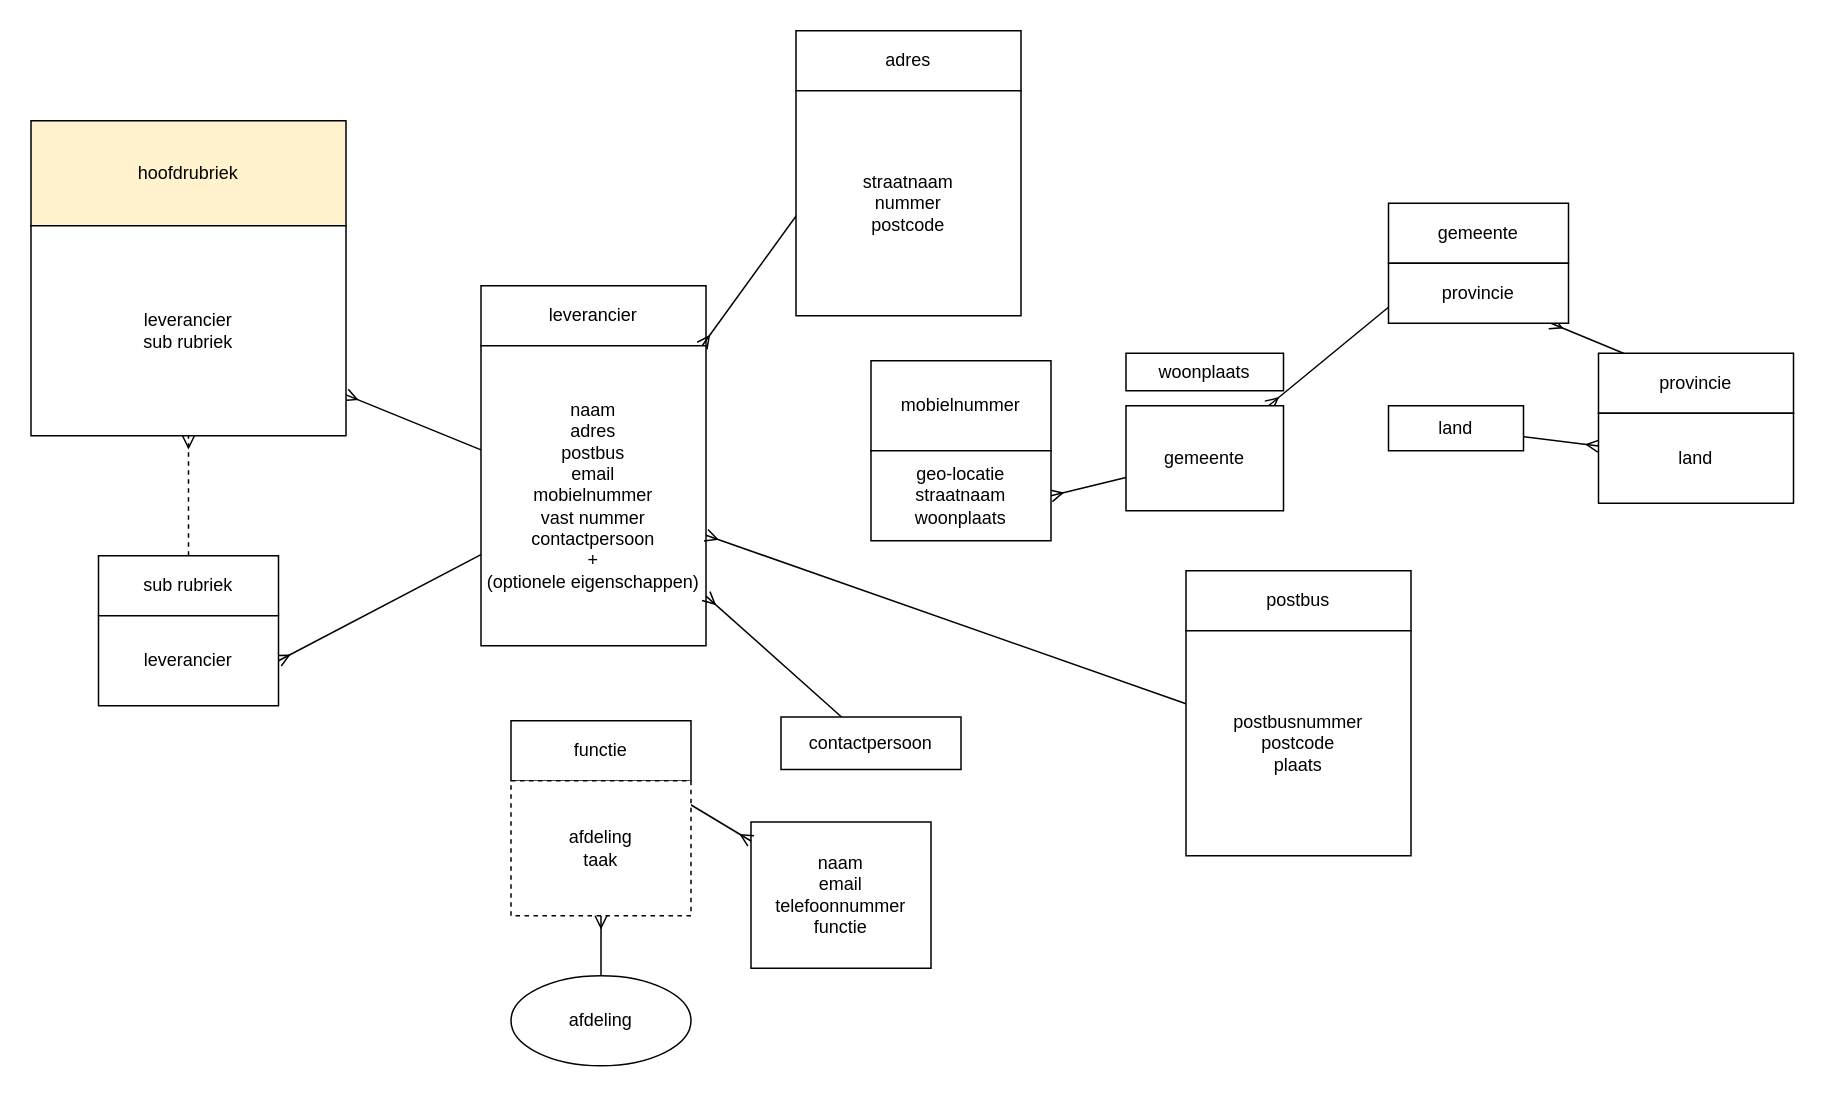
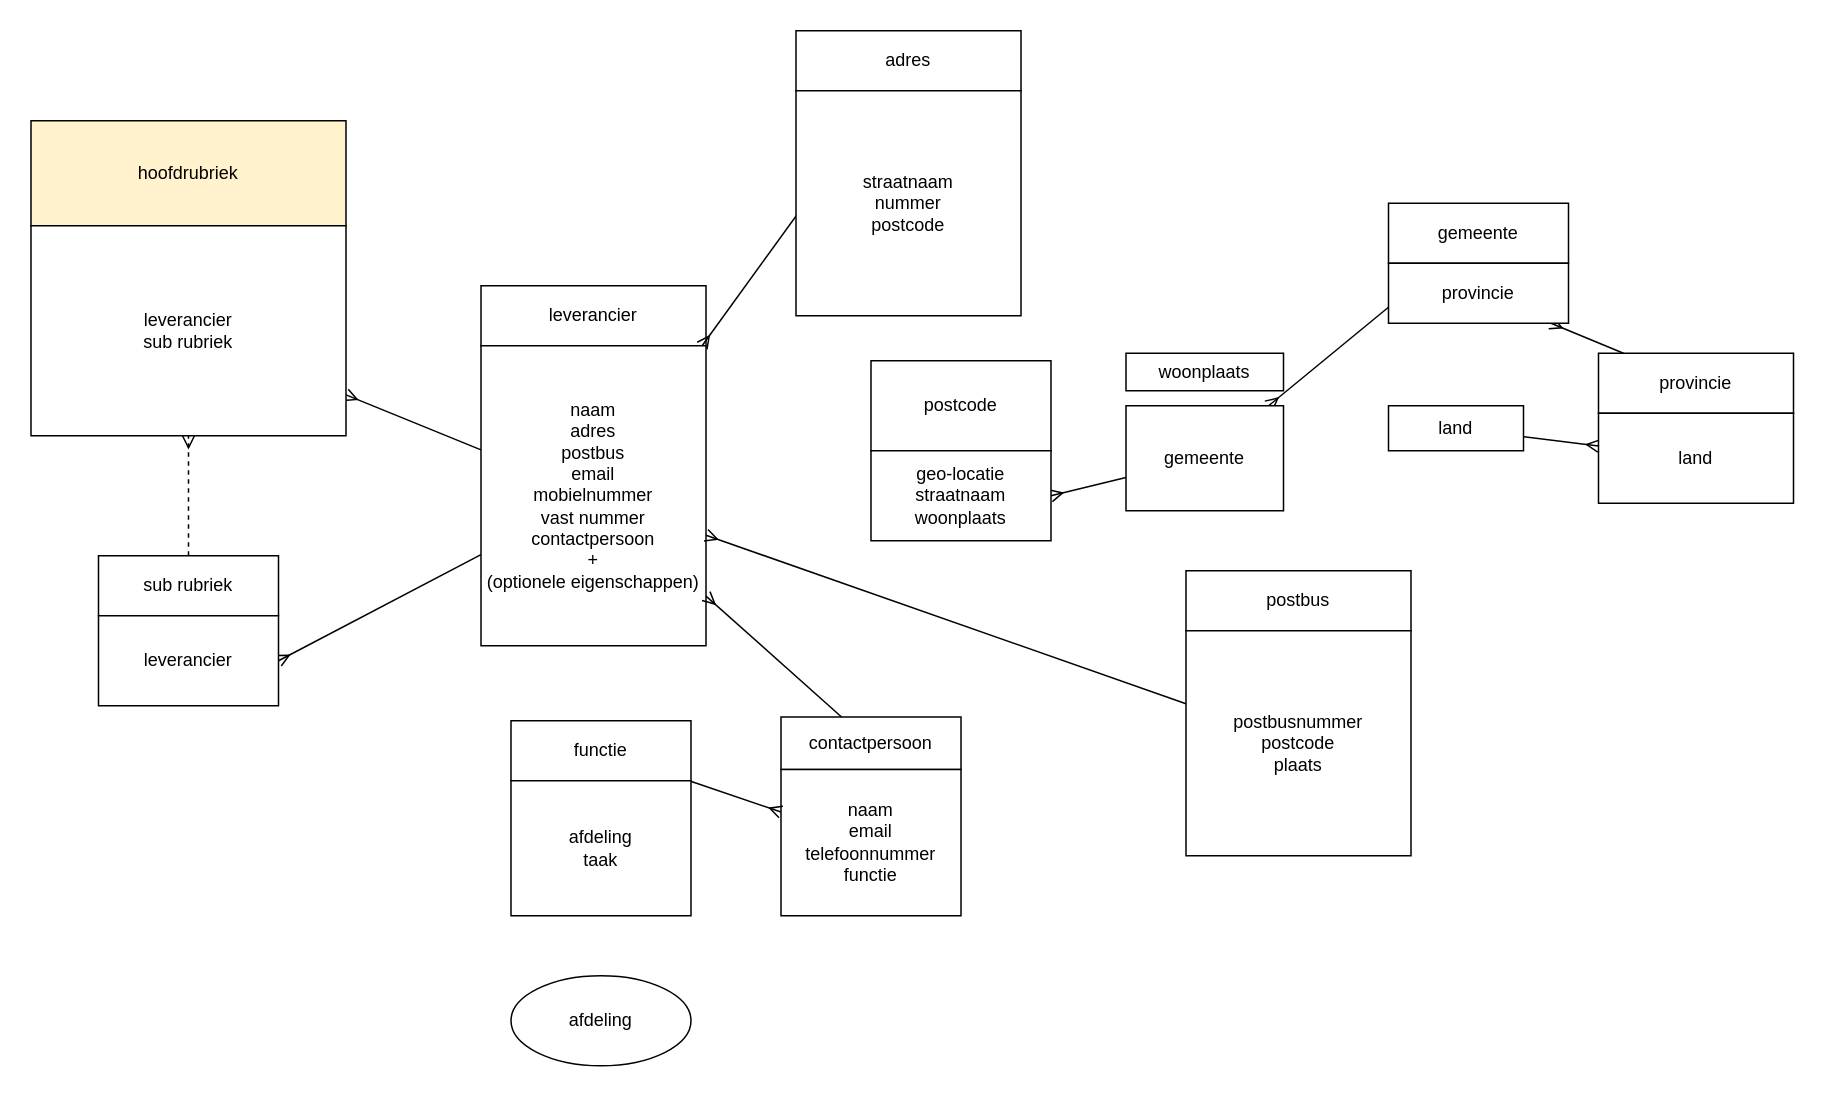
  <mxCell id="0" />
  <mxCell id="1" parent="0" />
  <mxCell id="2" value="leverancier" style="whiteSpace=wrap;html=1;" vertex="1" parent="1"><mxGeometry x="320" y="190" width="150" height="40" as="geometry" /></mxCell>
  <mxCell id="3" value="" style="edgeStyle=none;html=1;endArrow=ERmany;endFill=0;" edge="1" parent="1" source="5" target="26"><mxGeometry relative="1" as="geometry" /></mxCell>
  <mxCell id="4" value="" style="edgeStyle=none;html=1;endArrow=ERmany;endFill=0;entryX=1;entryY=0.5;entryDx=0;entryDy=0;" edge="1" parent="1" source="5" target="29"><mxGeometry relative="1" as="geometry"><mxPoint x="210" y="430" as="targetPoint" /><Array as="points" /></mxGeometry></mxCell>
  <mxCell id="5" value="naam&lt;br&gt;adres&lt;br&gt;postbus&lt;br&gt;email&lt;br&gt;mobielnummer&lt;br&gt;vast nummer&lt;br&gt;contactpersoon&lt;br&gt;+&lt;br&gt;(optionele eigenschappen)" style="whiteSpace=wrap;html=1;" vertex="1" parent="1"><mxGeometry x="320" y="230" width="150" height="200" as="geometry" /></mxCell>
  <mxCell id="6" value="" style="edgeStyle=none;html=1;endArrow=ERmany;endFill=0;" edge="1" parent="1" source="7" target="5"><mxGeometry relative="1" as="geometry" /></mxCell>
  <mxCell id="7" value="adres" style="whiteSpace=wrap;html=1;" vertex="1" parent="1"><mxGeometry x="530" y="20" width="150" height="40" as="geometry" /></mxCell>
  <mxCell id="8" value="straatnaam&lt;br&gt;nummer&lt;br&gt;postcode" style="whiteSpace=wrap;html=1;" vertex="1" parent="1"><mxGeometry x="530" y="60" width="150" height="150" as="geometry" /></mxCell>
  <mxCell id="9" value="postbus" style="whiteSpace=wrap;html=1;" vertex="1" parent="1"><mxGeometry x="790" y="380" width="150" height="40" as="geometry" /></mxCell>
  <mxCell id="10" value="" style="edgeStyle=none;html=1;endArrow=ERmany;endFill=0;" edge="1" parent="1" source="11" target="5"><mxGeometry relative="1" as="geometry" /></mxCell>
  <mxCell id="11" value="postbusnummer&lt;br&gt;postcode&lt;br&gt;plaats" style="whiteSpace=wrap;html=1;" vertex="1" parent="1"><mxGeometry x="790" y="420" width="150" height="150" as="geometry" /></mxCell>
  <mxCell id="12" value="" style="edgeStyle=none;html=1;endArrow=ERmany;endFill=0;" edge="1" parent="1" source="13" target="16"><mxGeometry relative="1" as="geometry" /></mxCell>
  <mxCell id="13" value="land" style="whiteSpace=wrap;html=1;" vertex="1" parent="1"><mxGeometry x="925" y="270" width="90" height="30" as="geometry" /></mxCell>
  <mxCell id="14" value="" style="edgeStyle=none;html=1;endArrow=ERmany;endFill=0;" edge="1" parent="1" source="15" target="19"><mxGeometry relative="1" as="geometry" /></mxCell>
  <mxCell id="15" value="provincie" style="whiteSpace=wrap;html=1;" vertex="1" parent="1"><mxGeometry x="1065" y="235" width="130" height="40" as="geometry" /></mxCell>
  <mxCell id="16" value="land" style="whiteSpace=wrap;html=1;" vertex="1" parent="1"><mxGeometry x="1065" y="275" width="130" height="60" as="geometry" /></mxCell>
  <mxCell id="17" value="" style="edgeStyle=none;html=1;endArrow=ERmany;endFill=0;" edge="1" parent="1" source="18" target="22"><mxGeometry relative="1" as="geometry" /></mxCell>
  <mxCell id="18" value="gemeente" style="whiteSpace=wrap;html=1;" vertex="1" parent="1"><mxGeometry x="925" y="135" width="120" height="40" as="geometry" /></mxCell>
  <mxCell id="19" value="provincie" style="whiteSpace=wrap;html=1;" vertex="1" parent="1"><mxGeometry x="925" y="175" width="120" height="40" as="geometry" /></mxCell>
  <mxCell id="20" value="woonplaats" style="whiteSpace=wrap;html=1;" vertex="1" parent="1"><mxGeometry x="750" y="235" width="105" height="25" as="geometry" /></mxCell>
  <mxCell id="21" style="edgeStyle=none;html=1;endArrow=ERmany;endFill=0;entryX=1;entryY=0.5;entryDx=0;entryDy=0;" edge="1" parent="1" source="22" target="24"><mxGeometry relative="1" as="geometry"><mxPoint x="750" y="390" as="targetPoint" /></mxGeometry></mxCell>
  <mxCell id="22" value="gemeente" style="whiteSpace=wrap;html=1;" vertex="1" parent="1"><mxGeometry x="750" y="270" width="105" height="70" as="geometry" /></mxCell>
- <mxCell id="23" value="mobielnummer" style="whiteSpace=wrap;html=1;" vertex="1" parent="1"><mxGeometry x="580" y="240" width="120" height="60" as="geometry" /></mxCell>
+ <mxCell id="23" value="postcode" style="whiteSpace=wrap;html=1;" vertex="1" parent="1"><mxGeometry x="580" y="240" width="120" height="60" as="geometry" /></mxCell>
  <mxCell id="24" value="geo-locatie&lt;br&gt;straatnaam&lt;br&gt;woonplaats" style="whiteSpace=wrap;html=1;" vertex="1" parent="1"><mxGeometry x="580" y="300" width="120" height="60" as="geometry" /></mxCell>
  <mxCell id="25" value="hoofdrubriek" style="whiteSpace=wrap;html=1;fillColor=#fff2cc;" vertex="1" parent="1"><mxGeometry x="20" y="80" width="210" height="70" as="geometry" /></mxCell>
  <mxCell id="26" value="leverancier&lt;br&gt;sub rubriek" style="whiteSpace=wrap;html=1;" vertex="1" parent="1"><mxGeometry x="20" y="150" width="210" height="140" as="geometry" /></mxCell>
  <mxCell id="27" value="" style="edgeStyle=none;html=1;endArrow=ERmany;endFill=0;dashed=1;" edge="1" parent="1" source="28" target="26"><mxGeometry relative="1" as="geometry" /></mxCell>
  <mxCell id="28" value="sub rubriek" style="whiteSpace=wrap;html=1;" vertex="1" parent="1"><mxGeometry x="65" y="370" width="120" height="40" as="geometry" /></mxCell>
  <mxCell id="29" value="leverancier" style="whiteSpace=wrap;html=1;" vertex="1" parent="1"><mxGeometry x="65" y="410" width="120" height="60" as="geometry" /></mxCell>
  <mxCell id="30" value="" style="edgeStyle=none;html=1;endArrow=ERmany;endFill=0;" edge="1" parent="1" source="31" target="5"><mxGeometry relative="1" as="geometry" /></mxCell>
  <mxCell id="31" value="contactpersoon" style="whiteSpace=wrap;html=1;" vertex="1" parent="1"><mxGeometry x="520" y="477.5" width="120" height="35" as="geometry" /></mxCell>
- <mxCell id="32" value="naam&lt;br&gt;email&lt;br&gt;telefoonnummer&lt;br&gt;functie" style="whiteSpace=wrap;html=1;" vertex="1" parent="1"><mxGeometry x="500" y="547.5" width="120" height="97.5" as="geometry" /></mxCell>
+ <mxCell id="32" value="naam&lt;br&gt;email&lt;br&gt;telefoonnummer&lt;br&gt;functie" style="whiteSpace=wrap;html=1;" vertex="1" parent="1"><mxGeometry x="520" y="512.5" width="120" height="97.5" as="geometry" /></mxCell>
  <mxCell id="33" value="" style="edgeStyle=none;html=1;endArrow=ERmany;endFill=0;" edge="1" parent="1" source="34" target="32"><mxGeometry relative="1" as="geometry" /></mxCell>
  <mxCell id="34" value="functie" style="whiteSpace=wrap;html=1;" vertex="1" parent="1"><mxGeometry x="340" y="480" width="120" height="40" as="geometry" /></mxCell>
- <mxCell id="35" value="afdeling&lt;br&gt;taak" style="whiteSpace=wrap;html=1;dashed=1;" vertex="1" parent="1"><mxGeometry x="340" y="520" width="120" height="90" as="geometry" /></mxCell>
- <mxCell id="36" value="" style="edgeStyle=none;html=1;endArrow=ERmany;endFill=0;" edge="1" parent="1" source="37" target="35"><mxGeometry relative="1" as="geometry" /></mxCell>
+ <mxCell id="35" value="afdeling&lt;br&gt;taak" style="whiteSpace=wrap;html=1;" vertex="1" parent="1"><mxGeometry x="340" y="520" width="120" height="90" as="geometry" /></mxCell>
  <mxCell id="37" value="afdeling" style="ellipse;whiteSpace=wrap;html=1;" vertex="1" parent="1"><mxGeometry x="340" y="650" width="120" height="60" as="geometry" /></mxCell>
